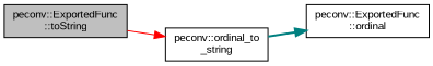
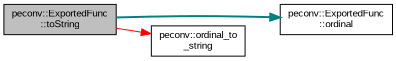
  digraph {
    fontname="Liberation Sans"
    rankdir=LR
    node [color=black fillcolor=white fontname="Liberation Sans" fontsize=10 shape=record style=filled]
    edge [fontname="Liberation Sans" fontsize=10 labelfontname=Helvetica labelfontsize=10]
    n1 [fillcolor=grey75 fontcolor=black height=0.2 label="peconv::ExportedFunc\l::toString" width=0.4]
    n2 [height=0.2 label="peconv::ExportedFunc\l::ordinal" width=0.4]
    n3 [height=0.2 label="peconv::ordinal_to\l_string" width=0.4]
-   n3 -> n2 [color=teal style=bold]
+   n1 -> n2 [color=teal style=bold]
    n1 -> n3 [color=red style=solid]
  }
